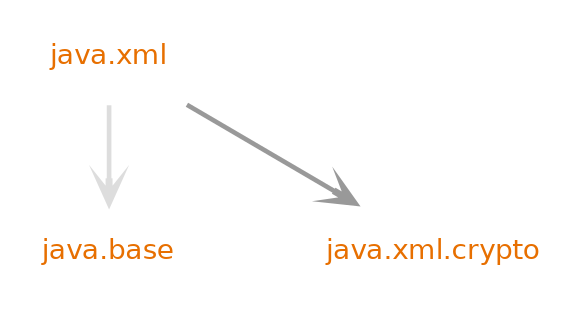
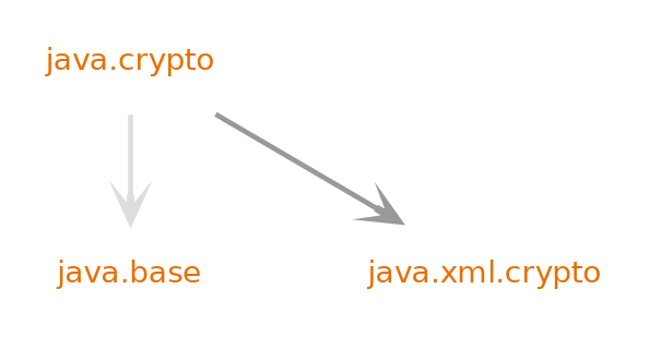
  digraph {
    nodesep=.5
    pencolor=transparent
    ranksep=0.600000
    node [fontcolor="#e76f00" fontname=DejaVuSans fontsize=12 group=java margin=".2,.2" shape=plaintext]
    edge [arrowhead=open arrowsize=1 penwidth=2]
-   "java.xml"
+   "java.xml" [label="java.crypto"]
    "java.base"
    "java.xml.crypto"
    subgraph sub_1 {
      rank=same
      "java.xml"
    }
    subgraph sub_2 {
      "java.xml"
      "java.base"
      "java.xml.crypto"
    }
    subgraph sub_3 {
    }
    "java.xml" -> "java.base" [color="#dddddd" weight=10000]
    "java.xml" -> "java.xml.crypto" [color="#999999" weight=10]
  }
